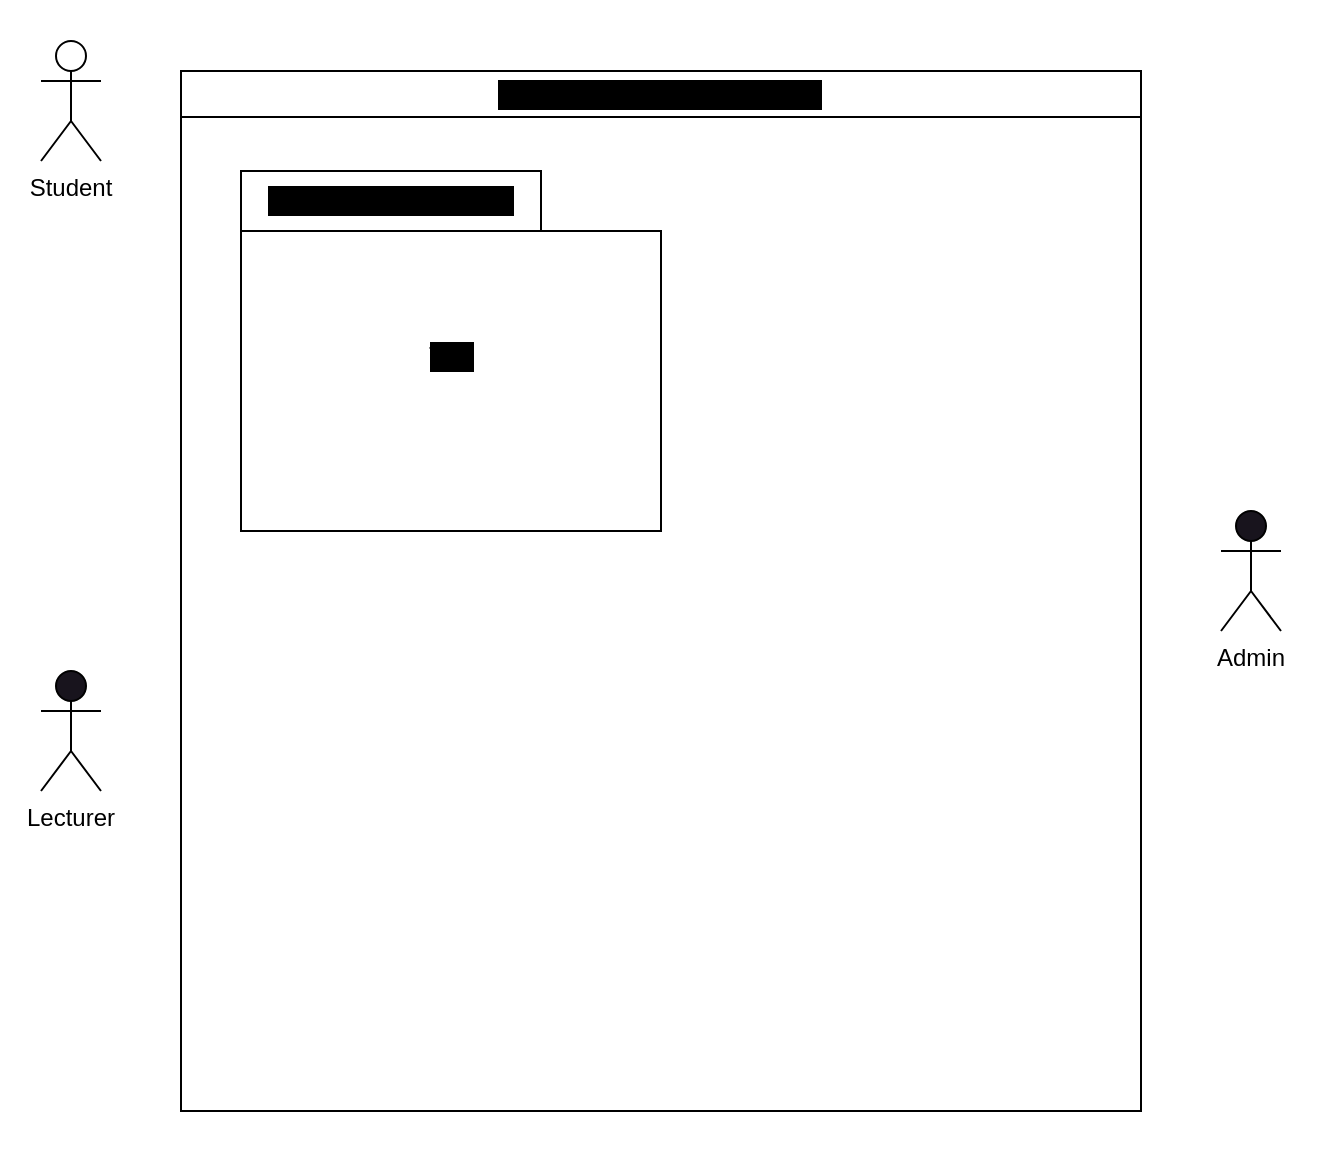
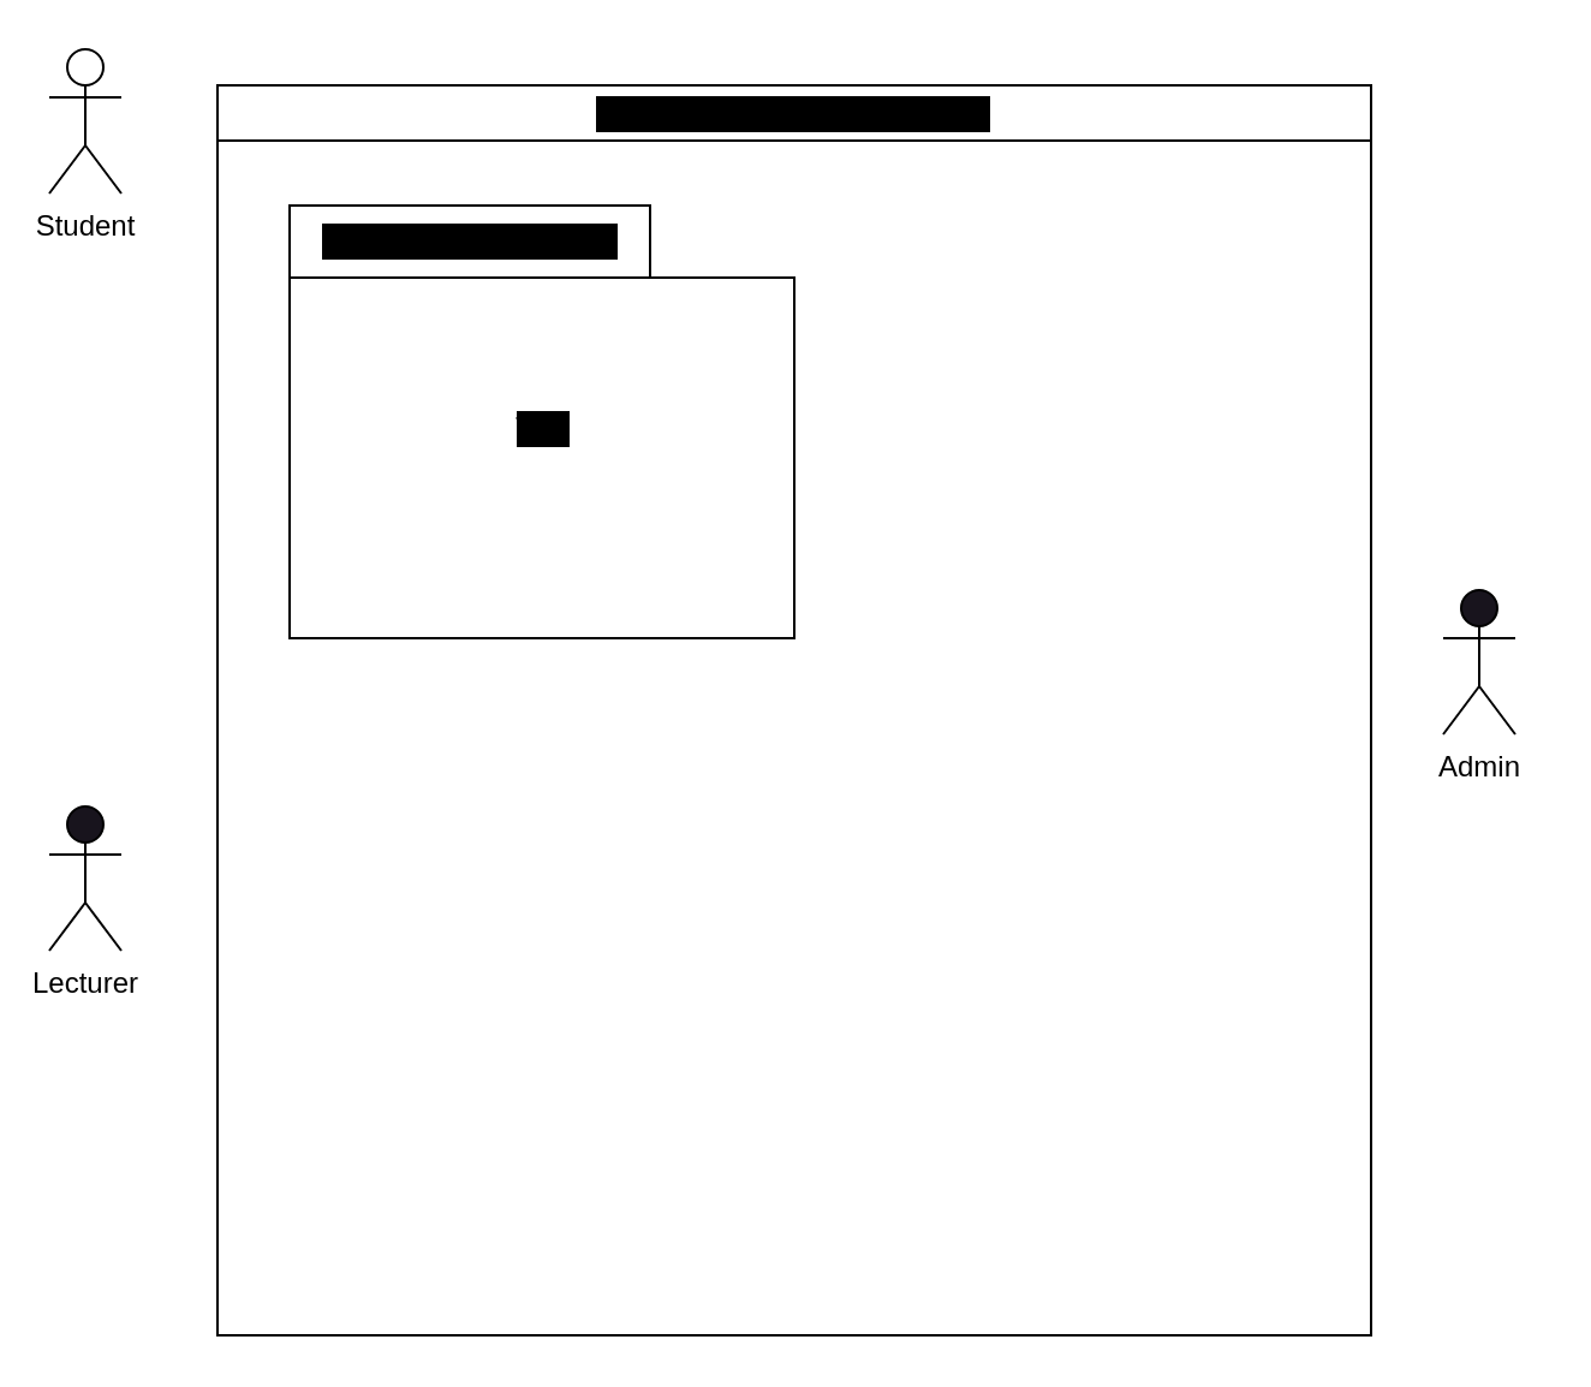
  <mxCell id="0" />
  <mxCell id="1" parent="0" />
  <mxCell id="2" value="Student" style="shape=umlActor;verticalLabelPosition=bottom;verticalAlign=top;html=1;" vertex="1" parent="1"><mxGeometry x="20" y="20" width="30" height="60" as="geometry" /></mxCell>
  <mxCell id="3" value="Lecturer" style="shape=umlActor;verticalLabelPosition=bottom;verticalAlign=top;html=1;fillColor=rgb(24, 20, 29);" vertex="1" parent="1"><mxGeometry x="20" y="335" width="30" height="60" as="geometry" /></mxCell>
- <mxCell id="4" value="Admin" style="shape=umlActor;verticalLabelPosition=bottom;verticalAlign=top;html=1;fillColor=rgb(24, 20, 29);" vertex="1" parent="1"><mxGeometry x="610" y="255" width="30" height="60" as="geometry" /></mxCell>
- <mxCell id="5" value="UTM Online Grading System" style="swimlane;whiteSpace=wrap;html=1;labelBackgroundColor=#000000;" vertex="1" parent="1"><mxGeometry x="90" y="35" width="480" height="520" as="geometry" /></mxCell>
+ <mxCell id="4" value="Admin" style="shape=umlActor;verticalLabelPosition=bottom;verticalAlign=top;html=1;fillColor=rgb(24, 20, 29);" vertex="1" parent="1"><mxGeometry x="600" y="245" width="30" height="60" as="geometry" /></mxCell>
+ <mxCell id="5" value="UTM Online Lecturer System" style="swimlane;whiteSpace=wrap;html=1;labelBackgroundColor=#000000;" vertex="1" parent="1"><mxGeometry x="90" y="35" width="480" height="520" as="geometry" /></mxCell>
  <mxCell id="6" value="Authetication System&lt;br&gt;" style="shape=folder;fontStyle=1;tabWidth=150;tabHeight=30;tabPosition=left;html=1;boundedLbl=1;labelInHeader=1;container=1;collapsible=0;labelBackgroundColor=#000000;" vertex="1" parent="5"><mxGeometry x="30" y="50" width="210" height="180" as="geometry" /></mxCell>
  <mxCell id="7" value="Text" style="html=1;strokeColor=none;resizeWidth=1;resizeHeight=1;fillColor=none;part=1;connectable=0;allowArrows=0;deletable=0;labelBackgroundColor=#000000;" vertex="1" parent="6"><mxGeometry width="210" height="126" relative="1" as="geometry"><mxPoint y="30" as="offset" /></mxGeometry></mxCell>
